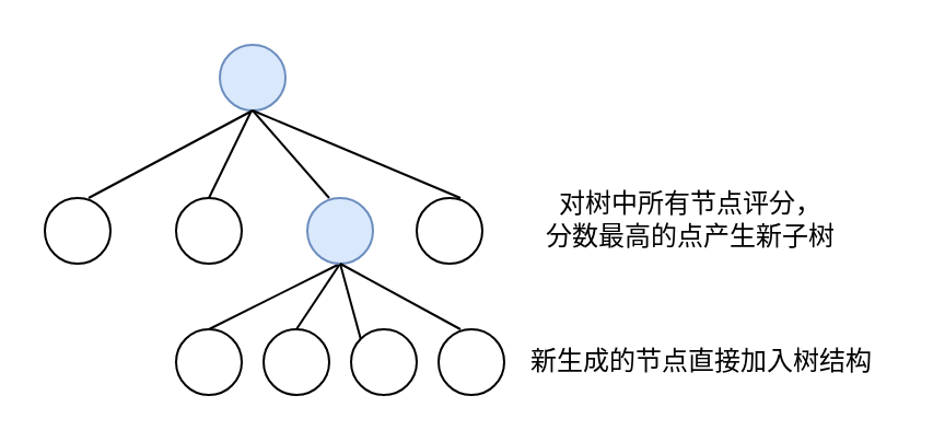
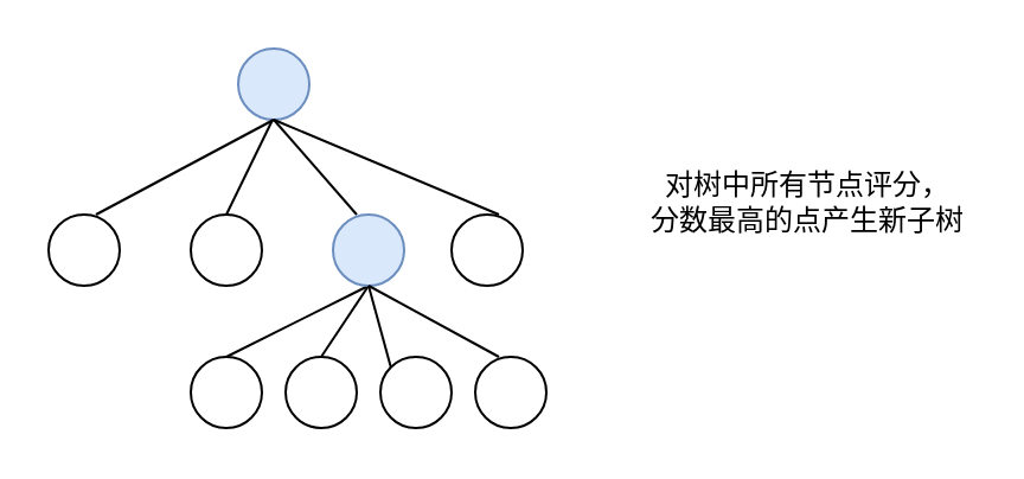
  <mxCell id="0" />
  <mxCell id="1" parent="0" />
  <mxCell id="2" value="" style="ellipse;whiteSpace=wrap;html=1;aspect=fixed;fillColor=#dae8fc;strokeColor=#6c8ebf;" vertex="1" parent="1"><mxGeometry x="100" y="20" width="30" height="30" as="geometry" /></mxCell>
  <mxCell id="3" value="" style="endArrow=none;html=1;rounded=0;entryX=0.5;entryY=1;entryDx=0;entryDy=0;" edge="1" parent="1" target="2"><mxGeometry width="50" height="50" relative="1" as="geometry"><mxPoint x="40" y="90" as="sourcePoint" /><mxPoint x="120" y="50" as="targetPoint" /></mxGeometry></mxCell>
  <mxCell id="4" value="" style="endArrow=none;html=1;rounded=0;exitX=0.5;exitY=0;exitDx=0;exitDy=0;" edge="1" parent="1" source="7"><mxGeometry width="50" height="50" relative="1" as="geometry"><mxPoint x="114.5" y="90" as="sourcePoint" /><mxPoint x="114.5" y="50" as="targetPoint" /></mxGeometry></mxCell>
  <mxCell id="5" value="" style="endArrow=none;html=1;rounded=0;entryX=0.5;entryY=1;entryDx=0;entryDy=0;" edge="1" parent="1" target="2"><mxGeometry width="50" height="50" relative="1" as="geometry"><mxPoint x="210" y="90" as="sourcePoint" /><mxPoint x="250" y="60" as="targetPoint" /></mxGeometry></mxCell>
  <mxCell id="6" value="" style="ellipse;whiteSpace=wrap;html=1;aspect=fixed;" vertex="1" parent="1"><mxGeometry x="20" y="90" width="30" height="30" as="geometry" /></mxCell>
  <mxCell id="7" value="" style="ellipse;whiteSpace=wrap;html=1;aspect=fixed;" vertex="1" parent="1"><mxGeometry x="80" y="90" width="30" height="30" as="geometry" /></mxCell>
  <mxCell id="8" value="" style="ellipse;whiteSpace=wrap;html=1;aspect=fixed;" vertex="1" parent="1"><mxGeometry x="190" y="90" width="30" height="30" as="geometry" /></mxCell>
- <mxCell id="9" value="对树中所有节点评分，&lt;br&gt;分数最高的点产生新子树" style="text;html=1;align=center;verticalAlign=middle;resizable=0;points=[];autosize=1;strokeColor=none;fillColor=none;" vertex="1" parent="1"><mxGeometry x="235" y="80" width="160" height="40" as="geometry" /></mxCell>
+ <mxCell id="9" value="对树中所有节点评分，&lt;br&gt;分数最高的点产生新子树" style="text;html=1;align=center;verticalAlign=middle;resizable=0;points=[];autosize=1;strokeColor=none;fillColor=none;" vertex="1" parent="1"><mxGeometry x="260" y="65" width="160" height="40" as="geometry" /></mxCell>
  <mxCell id="10" value="" style="endArrow=none;html=1;rounded=0;exitX=0.5;exitY=0;exitDx=0;exitDy=0;entryX=0.5;entryY=1;entryDx=0;entryDy=0;" edge="1" parent="1" source="13" target="12"><mxGeometry width="50" height="50" relative="1" as="geometry"><mxPoint x="120" y="150" as="sourcePoint" /><mxPoint x="150" y="120" as="targetPoint" /></mxGeometry></mxCell>
  <mxCell id="11" value="" style="endArrow=none;html=1;rounded=0;entryX=0.5;entryY=1;entryDx=0;entryDy=0;exitX=0.5;exitY=0;exitDx=0;exitDy=0;" edge="1" parent="1" source="14" target="12"><mxGeometry width="50" height="50" relative="1" as="geometry"><mxPoint x="155" y="150" as="sourcePoint" /><mxPoint x="240" y="140" as="targetPoint" /></mxGeometry></mxCell>
  <mxCell id="12" value="" style="ellipse;whiteSpace=wrap;html=1;aspect=fixed;fillColor=#dae8fc;strokeColor=#6c8ebf;" vertex="1" parent="1"><mxGeometry x="140" y="90" width="30" height="30" as="geometry" /></mxCell>
  <mxCell id="13" value="" style="ellipse;whiteSpace=wrap;html=1;aspect=fixed;" vertex="1" parent="1"><mxGeometry x="80" y="150" width="30" height="30" as="geometry" /></mxCell>
  <mxCell id="14" value="" style="ellipse;whiteSpace=wrap;html=1;aspect=fixed;" vertex="1" parent="1"><mxGeometry x="120" y="150" width="30" height="30" as="geometry" /></mxCell>
  <mxCell id="15" value="" style="endArrow=none;html=1;rounded=0;entryX=0.5;entryY=1;entryDx=0;entryDy=0;" edge="1" parent="1" target="2"><mxGeometry width="50" height="50" relative="1" as="geometry"><mxPoint x="150" y="90" as="sourcePoint" /><mxPoint x="200" y="40" as="targetPoint" /></mxGeometry></mxCell>
  <mxCell id="16" value="" style="endArrow=none;html=1;rounded=0;entryX=0.5;entryY=1;entryDx=0;entryDy=0;exitX=0;exitY=0;exitDx=0;exitDy=0;" edge="1" parent="1" source="17" target="12"><mxGeometry width="50" height="50" relative="1" as="geometry"><mxPoint x="150" y="260" as="sourcePoint" /><mxPoint x="200" y="210" as="targetPoint" /></mxGeometry></mxCell>
  <mxCell id="17" value="" style="ellipse;whiteSpace=wrap;html=1;aspect=fixed;" vertex="1" parent="1"><mxGeometry x="160" y="150" width="30" height="30" as="geometry" /></mxCell>
  <mxCell id="18" value="" style="ellipse;whiteSpace=wrap;html=1;aspect=fixed;" vertex="1" parent="1"><mxGeometry x="200" y="150" width="30" height="30" as="geometry" /></mxCell>
  <mxCell id="19" value="" style="endArrow=none;html=1;rounded=0;entryX=0.5;entryY=1;entryDx=0;entryDy=0;" edge="1" parent="1" target="12"><mxGeometry width="50" height="50" relative="1" as="geometry"><mxPoint x="210" y="150" as="sourcePoint" /><mxPoint x="260" y="100" as="targetPoint" /></mxGeometry></mxCell>
- <mxCell id="20" value="新生成的节点直接加入树结构" style="text;html=1;align=center;verticalAlign=middle;resizable=0;points=[];autosize=1;strokeColor=none;fillColor=none;" vertex="1" parent="1"><mxGeometry x="230" y="150" width="180" height="30" as="geometry" /></mxCell>
